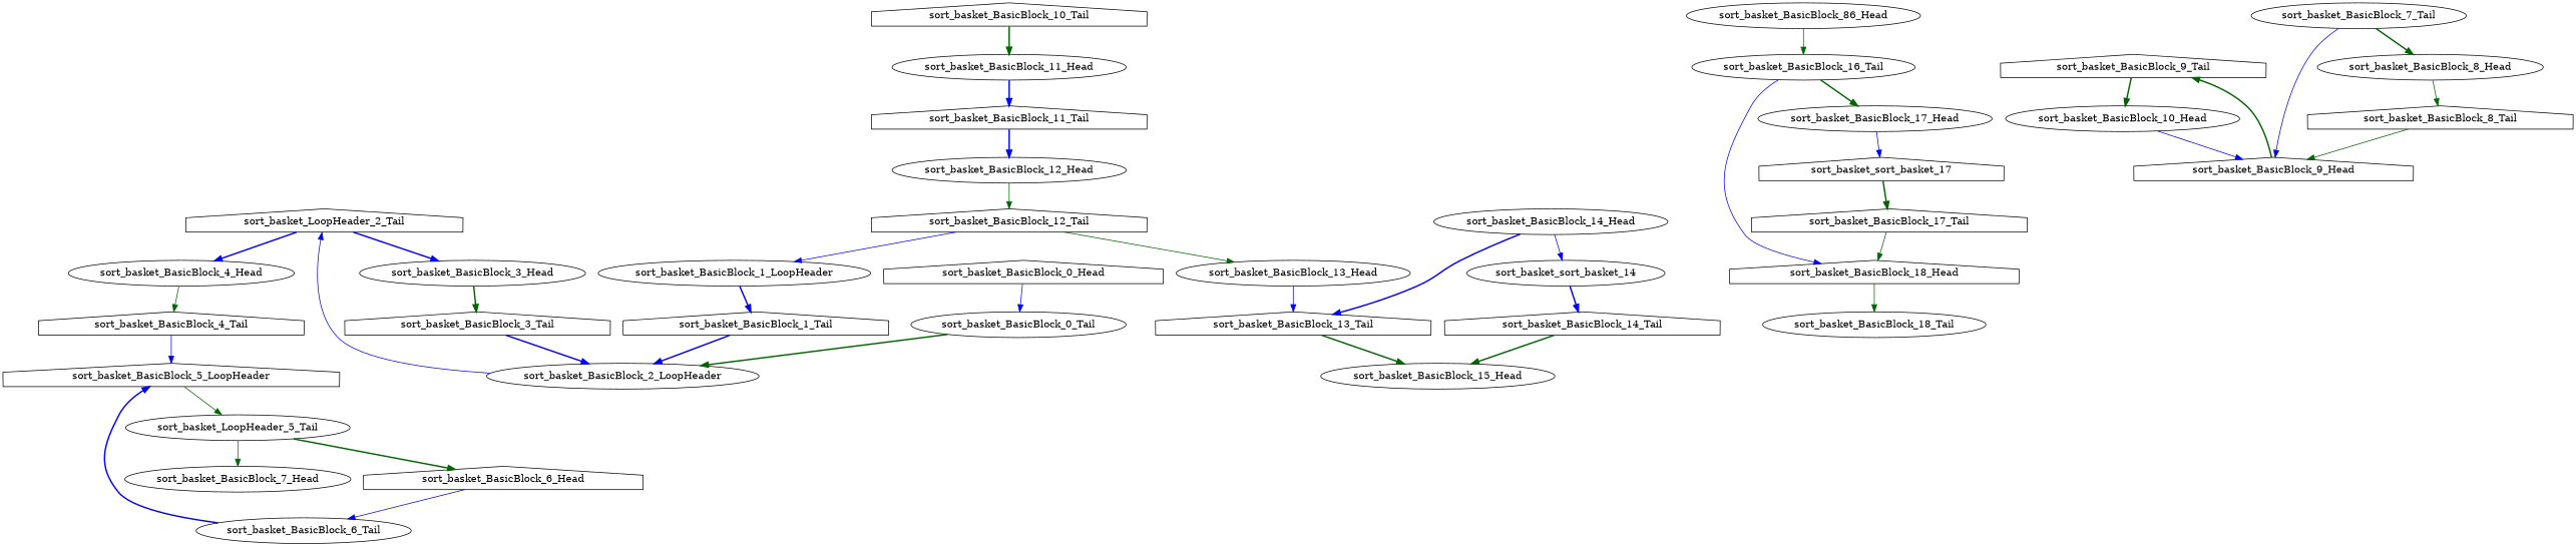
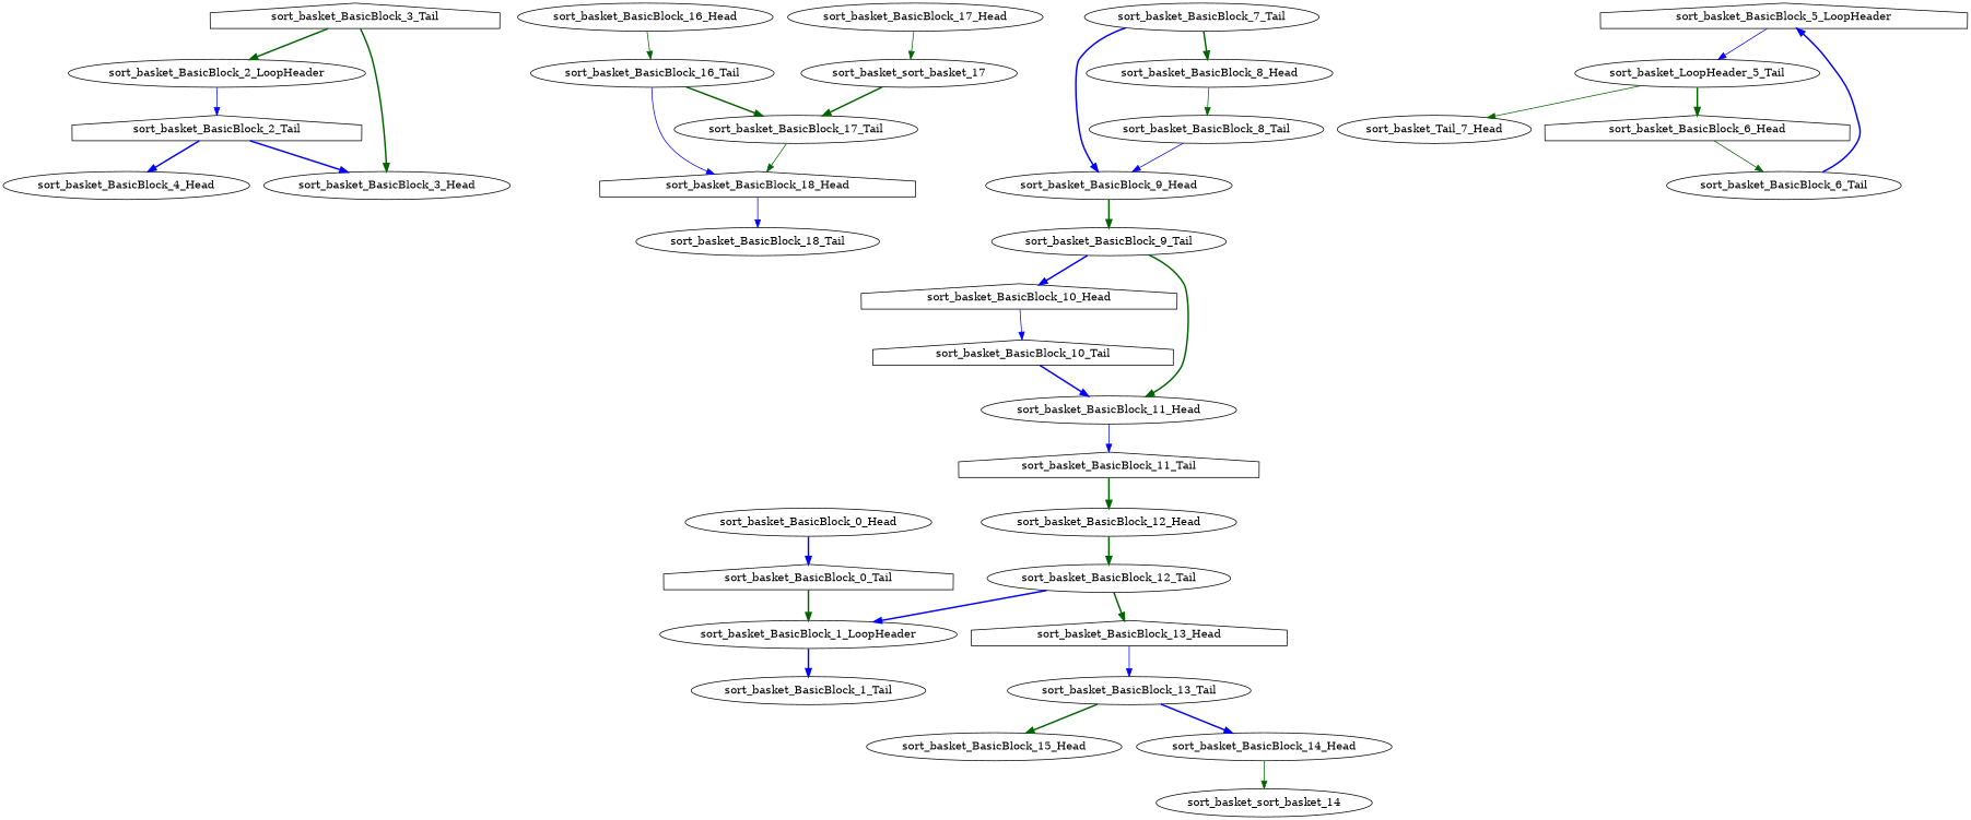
  digraph {
    node [shape=ellipse]
    edge [color=darkgreen style=bold]
-   sort_basket_BasicBlock_2_Tail [shape=house label=sort_basket_LoopHeader_2_Tail]
+   sort_basket_BasicBlock_2_Tail [shape=house]
    sort_basket_BasicBlock_2_LoopHeader
    sort_basket_BasicBlock_4_Head
    sort_basket_BasicBlock_3_Head
-   sort_basket_BasicBlock_4_Tail [shape=house]
    sort_basket_BasicBlock_3_Tail [shape=house]
-   sort_basket_sort_basket_17 [shape=house]
-   sort_basket_BasicBlock_17_Tail [shape=house]
+   sort_basket_sort_basket_17
+   sort_basket_BasicBlock_17_Tail
    sort_basket_BasicBlock_18_Head [shape=house]
    sort_basket_BasicBlock_18_Tail
-   sort_basket_BasicBlock_9_Tail [shape=house]
-   sort_basket_BasicBlock_9_Head [shape=house]
-   sort_basket_BasicBlock_10_Head
+   sort_basket_BasicBlock_9_Tail
+   sort_basket_BasicBlock_9_Head
+   sort_basket_BasicBlock_10_Head [shape=house]
    sort_basket_BasicBlock_11_Head
    sort_basket_BasicBlock_10_Tail [shape=house]
    sort_basket_BasicBlock_11_Tail [shape=house]
    sort_basket_BasicBlock_12_Head
    sort_basket_BasicBlock_7_Tail
    sort_basket_BasicBlock_8_Head
-   sort_basket_BasicBlock_8_Tail [shape=house]
-   sort_basket_BasicBlock_14_Tail [shape=house]
+   sort_basket_BasicBlock_8_Tail
    sort_basket_sort_basket_14
    sort_basket_BasicBlock_15_Head
-   sort_basket_BasicBlock_16_Head [label=sort_basket_BasicBlock_86_Head]
+   sort_basket_BasicBlock_16_Head
    sort_basket_BasicBlock_16_Tail
-   sort_basket_BasicBlock_0_Head [shape=house]
-   sort_basket_BasicBlock_0_Tail
+   sort_basket_BasicBlock_0_Head
+   sort_basket_BasicBlock_0_Tail [shape=house]
    sort_basket_BasicBlock_1_LoopHeader
-   sort_basket_BasicBlock_1_Tail [shape=house]
-   sort_basket_BasicBlock_12_Tail [shape=house]
-   sort_basket_BasicBlock_13_Head
-   sort_basket_BasicBlock_13_Tail [shape=house]
+   sort_basket_BasicBlock_1_Tail
+   sort_basket_BasicBlock_12_Tail
+   sort_basket_BasicBlock_13_Head [shape=house]
+   sort_basket_BasicBlock_13_Tail
    sort_basket_BasicBlock_14_Head
    sort_basket_BasicBlock_5_LoopHeader [shape=house]
    n35 [label=sort_basket_LoopHeader_5_Tail]
-   sort_basket_BasicBlock_7_Head
+   sort_basket_BasicBlock_7_Head [label=sort_basket_Tail_7_Head]
    sort_basket_BasicBlock_6_Head [shape=house]
    sort_basket_BasicBlock_6_Tail
    sort_basket_BasicBlock_17_Head
    sort_basket_BasicBlock_2_Tail -> sort_basket_BasicBlock_4_Head [color=blue]
    sort_basket_BasicBlock_2_Tail -> sort_basket_BasicBlock_3_Head [color=blue]
    sort_basket_BasicBlock_2_LoopHeader -> sort_basket_BasicBlock_2_Tail [color=blue style=solid]
-   sort_basket_BasicBlock_4_Head -> sort_basket_BasicBlock_4_Tail [style=solid]
-   sort_basket_BasicBlock_3_Head -> sort_basket_BasicBlock_3_Tail
-   sort_basket_BasicBlock_4_Tail -> sort_basket_BasicBlock_5_LoopHeader [color=blue style=solid]
-   sort_basket_BasicBlock_3_Tail -> sort_basket_BasicBlock_2_LoopHeader [color=blue]
+   sort_basket_BasicBlock_3_Tail -> sort_basket_BasicBlock_3_Head
+   sort_basket_BasicBlock_3_Tail -> sort_basket_BasicBlock_2_LoopHeader
    sort_basket_sort_basket_17 -> sort_basket_BasicBlock_17_Tail
    sort_basket_BasicBlock_17_Tail -> sort_basket_BasicBlock_18_Head [style=solid]
-   sort_basket_BasicBlock_18_Head -> sort_basket_BasicBlock_18_Tail [style=solid]
-   sort_basket_BasicBlock_9_Tail -> sort_basket_BasicBlock_10_Head
+   sort_basket_BasicBlock_18_Head -> sort_basket_BasicBlock_18_Tail [color=blue style=solid]
+   sort_basket_BasicBlock_9_Tail -> sort_basket_BasicBlock_10_Head [color=blue]
+   sort_basket_BasicBlock_9_Tail -> sort_basket_BasicBlock_11_Head
    sort_basket_BasicBlock_9_Head -> sort_basket_BasicBlock_9_Tail
-   sort_basket_BasicBlock_10_Head -> sort_basket_BasicBlock_9_Head [color=blue style=solid]
-   sort_basket_BasicBlock_11_Head -> sort_basket_BasicBlock_11_Tail [color=blue]
-   sort_basket_BasicBlock_10_Tail -> sort_basket_BasicBlock_11_Head
-   sort_basket_BasicBlock_11_Tail -> sort_basket_BasicBlock_12_Head [color=blue]
-   sort_basket_BasicBlock_12_Head -> sort_basket_BasicBlock_12_Tail [style=solid]
-   sort_basket_BasicBlock_7_Tail -> sort_basket_BasicBlock_9_Head [color=blue style=solid]
+   sort_basket_BasicBlock_10_Head -> sort_basket_BasicBlock_10_Tail [color=blue style=solid]
+   sort_basket_BasicBlock_11_Head -> sort_basket_BasicBlock_11_Tail [color=blue style=solid]
+   sort_basket_BasicBlock_10_Tail -> sort_basket_BasicBlock_11_Head [color=blue]
+   sort_basket_BasicBlock_11_Tail -> sort_basket_BasicBlock_12_Head
+   sort_basket_BasicBlock_12_Head -> sort_basket_BasicBlock_12_Tail
+   sort_basket_BasicBlock_7_Tail -> sort_basket_BasicBlock_9_Head [color=blue]
    sort_basket_BasicBlock_7_Tail -> sort_basket_BasicBlock_8_Head
    sort_basket_BasicBlock_8_Head -> sort_basket_BasicBlock_8_Tail [style=solid]
-   sort_basket_BasicBlock_8_Tail -> sort_basket_BasicBlock_9_Head [style=solid]
-   sort_basket_BasicBlock_14_Tail -> sort_basket_BasicBlock_15_Head
-   sort_basket_sort_basket_14 -> sort_basket_BasicBlock_14_Tail [color=blue]
+   sort_basket_BasicBlock_8_Tail -> sort_basket_BasicBlock_9_Head [color=blue style=solid]
    sort_basket_BasicBlock_16_Head -> sort_basket_BasicBlock_16_Tail [style=solid]
    sort_basket_BasicBlock_16_Tail -> sort_basket_BasicBlock_18_Head [color=blue style=solid]
-   sort_basket_BasicBlock_16_Tail -> sort_basket_BasicBlock_17_Head
-   sort_basket_BasicBlock_0_Head -> sort_basket_BasicBlock_0_Tail [color=blue style=solid]
-   sort_basket_BasicBlock_0_Tail -> sort_basket_BasicBlock_2_LoopHeader
+   sort_basket_BasicBlock_16_Tail -> sort_basket_BasicBlock_17_Tail
+   sort_basket_BasicBlock_0_Head -> sort_basket_BasicBlock_0_Tail [color=blue]
+   sort_basket_BasicBlock_0_Tail -> sort_basket_BasicBlock_1_LoopHeader
    sort_basket_BasicBlock_1_LoopHeader -> sort_basket_BasicBlock_1_Tail [color=blue]
-   sort_basket_BasicBlock_1_Tail -> sort_basket_BasicBlock_2_LoopHeader [color=blue]
-   sort_basket_BasicBlock_12_Tail -> sort_basket_BasicBlock_1_LoopHeader [color=blue style=solid]
-   sort_basket_BasicBlock_12_Tail -> sort_basket_BasicBlock_13_Head [style=solid]
+   sort_basket_BasicBlock_12_Tail -> sort_basket_BasicBlock_1_LoopHeader [color=blue]
+   sort_basket_BasicBlock_12_Tail -> sort_basket_BasicBlock_13_Head
    sort_basket_BasicBlock_13_Head -> sort_basket_BasicBlock_13_Tail [color=blue style=solid]
    sort_basket_BasicBlock_13_Tail -> sort_basket_BasicBlock_15_Head
-   sort_basket_BasicBlock_14_Head -> sort_basket_BasicBlock_13_Tail [color=blue]
-   sort_basket_BasicBlock_14_Head -> sort_basket_sort_basket_14 [color=blue style=solid]
-   sort_basket_BasicBlock_5_LoopHeader -> n35 [style=solid]
+   sort_basket_BasicBlock_13_Tail -> sort_basket_BasicBlock_14_Head [color=blue]
+   sort_basket_BasicBlock_14_Head -> sort_basket_sort_basket_14 [style=solid]
+   sort_basket_BasicBlock_5_LoopHeader -> n35 [color=blue style=solid]
    n35 -> sort_basket_BasicBlock_7_Head [style=solid]
    n35 -> sort_basket_BasicBlock_6_Head
-   sort_basket_BasicBlock_6_Head -> sort_basket_BasicBlock_6_Tail [color=blue style=solid]
+   sort_basket_BasicBlock_6_Head -> sort_basket_BasicBlock_6_Tail [style=solid]
    sort_basket_BasicBlock_6_Tail -> sort_basket_BasicBlock_5_LoopHeader [color=blue]
-   sort_basket_BasicBlock_17_Head -> sort_basket_sort_basket_17 [color=blue style=solid]
+   sort_basket_BasicBlock_17_Head -> sort_basket_sort_basket_17 [style=solid]
  }
